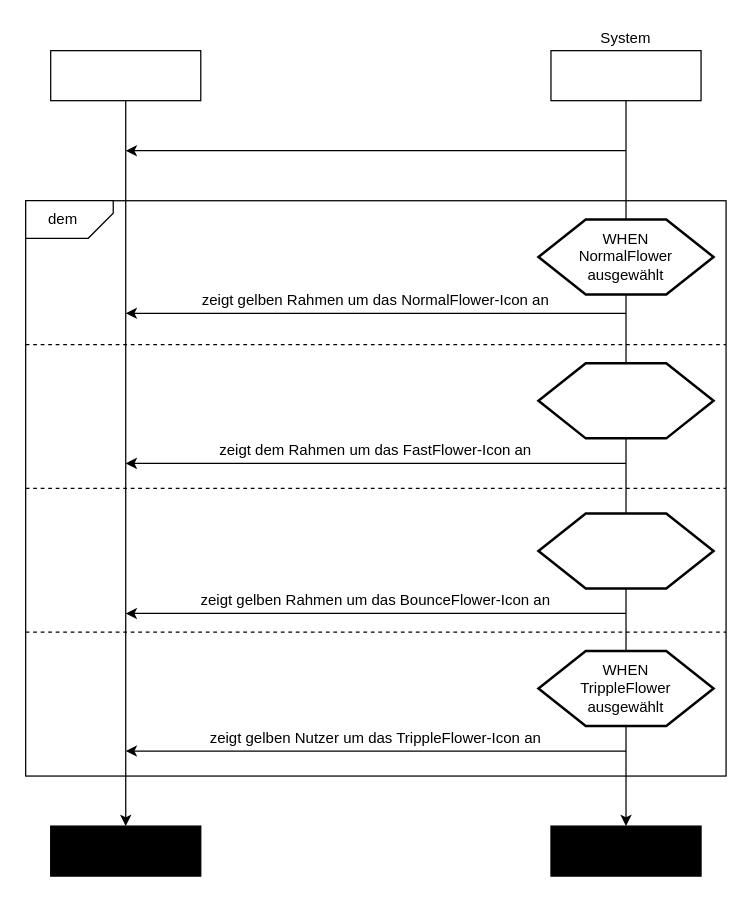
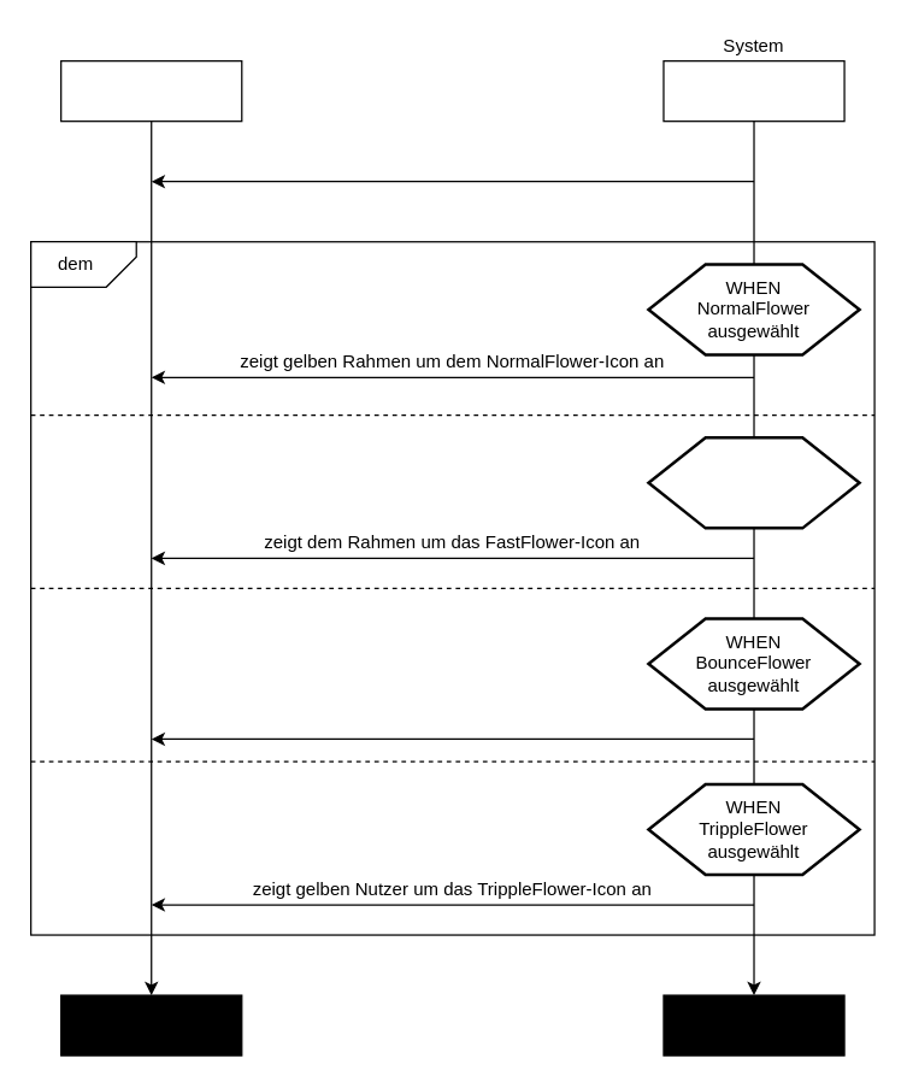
  <mxCell id="0" />
  <mxCell id="1" parent="0" />
  <mxCell id="2" value="" style="rounded=0;whiteSpace=wrap;html=1;fillColor=#FFFFFF;" vertex="1" parent="1"><mxGeometry x="20" y="160" width="560" height="460" as="geometry" /></mxCell>
  <mxCell id="3" value="" style="rounded=0;whiteSpace=wrap;html=1;" vertex="1" parent="1"><mxGeometry x="40" y="40" width="120" height="40" as="geometry" /></mxCell>
  <mxCell id="4" value="" style="rounded=0;whiteSpace=wrap;html=1;" vertex="1" parent="1"><mxGeometry x="440" y="40" width="120" height="40" as="geometry" /></mxCell>
  <mxCell id="5" value="System" style="text;html=1;strokeColor=none;fillColor=none;align=center;verticalAlign=middle;whiteSpace=wrap;rounded=0;" vertex="1" parent="1"><mxGeometry x="480" y="20" width="40" height="20" as="geometry" /></mxCell>
  <mxCell id="6" value="" style="rounded=0;whiteSpace=wrap;html=1;fillColor=#000000;" vertex="1" parent="1"><mxGeometry x="40" y="660" width="120" height="40" as="geometry" /></mxCell>
  <mxCell id="7" value="" style="rounded=0;whiteSpace=wrap;html=1;fillColor=#000000;" vertex="1" parent="1"><mxGeometry x="440" y="660" width="120" height="40" as="geometry" /></mxCell>
  <mxCell id="8" value="" style="endArrow=classic;html=1;exitX=0.5;exitY=1;exitDx=0;exitDy=0;entryX=0.5;entryY=0;entryDx=0;entryDy=0;" edge="1" parent="1" source="3" target="6"><mxGeometry width="50" height="50" relative="1" as="geometry"><mxPoint x="40" y="590" as="sourcePoint" /><mxPoint x="90" y="540" as="targetPoint" /></mxGeometry></mxCell>
- <mxCell id="9" value="zeigt gelben Rahmen um das NormalFlower-Icon an " style="text;html=1;strokeColor=none;fillColor=none;align=center;verticalAlign=middle;whiteSpace=wrap;rounded=0;" vertex="1" parent="1"><mxGeometry x="140" y="230" width="320" height="20" as="geometry" /></mxCell>
+ <mxCell id="9" value="zeigt gelben Rahmen um dem NormalFlower-Icon an " style="text;html=1;strokeColor=none;fillColor=none;align=center;verticalAlign=middle;whiteSpace=wrap;rounded=0;" vertex="1" parent="1"><mxGeometry x="140" y="230" width="320" height="20" as="geometry" /></mxCell>
  <mxCell id="10" value="" style="endArrow=classic;html=1;" edge="1" parent="1"><mxGeometry width="50" height="50" relative="1" as="geometry"><mxPoint x="500" y="120" as="sourcePoint" /><mxPoint x="100" y="120" as="targetPoint" /></mxGeometry></mxCell>
  <mxCell id="11" value="" style="endArrow=classic;html=1;" edge="1" parent="1"><mxGeometry width="50" height="50" relative="1" as="geometry"><mxPoint x="500" y="250" as="sourcePoint" /><mxPoint x="100" y="250" as="targetPoint" /></mxGeometry></mxCell>
  <mxCell id="12" value="" style="endArrow=classic;html=1;exitX=0.5;exitY=1;exitDx=0;exitDy=0;entryX=0.5;entryY=0;entryDx=0;entryDy=0;" edge="1" parent="1" source="4" target="7"><mxGeometry width="50" height="50" relative="1" as="geometry"><mxPoint x="500" y="80" as="sourcePoint" /><mxPoint x="500" y="480" as="targetPoint" /></mxGeometry></mxCell>
  <mxCell id="13" value="" style="verticalLabelPosition=bottom;verticalAlign=top;html=1;strokeWidth=2;shape=hexagon;perimeter=hexagonPerimeter2;arcSize=6;size=0.27;fillColor=#FFFFFF;" vertex="1" parent="1"><mxGeometry x="430" y="175" width="140" height="60" as="geometry" /></mxCell>
  <mxCell id="14" value="" style="shape=card;whiteSpace=wrap;html=1;fillColor=#FFFFFF;rotation=-180;size=20;" vertex="1" parent="1"><mxGeometry x="20" y="160" width="70" height="30" as="geometry" /></mxCell>
  <mxCell id="15" value="dem" style="text;html=1;strokeColor=none;fillColor=none;align=center;verticalAlign=middle;whiteSpace=wrap;rounded=0;" vertex="1" parent="1"><mxGeometry x="30" y="165" width="40" height="20" as="geometry" /></mxCell>
  <mxCell id="16" value="&lt;div&gt;WHEN&lt;/div&gt;&lt;div&gt;NormalFlower&lt;/div&gt;&lt;div&gt;ausgewählt&lt;br&gt;&lt;/div&gt;" style="text;html=1;strokeColor=none;fillColor=none;align=center;verticalAlign=middle;whiteSpace=wrap;rounded=0;" vertex="1" parent="1"><mxGeometry x="450" y="175" width="100" height="60" as="geometry" /></mxCell>
  <mxCell id="17" value="" style="endArrow=none;dashed=1;html=1;entryX=1;entryY=0.25;entryDx=0;entryDy=0;exitX=0;exitY=0.25;exitDx=0;exitDy=0;" edge="1" parent="1" source="2" target="2"><mxGeometry width="50" height="50" relative="1" as="geometry"><mxPoint x="20" y="770" as="sourcePoint" /><mxPoint x="70" y="720" as="targetPoint" /></mxGeometry></mxCell>
  <mxCell id="18" value="" style="endArrow=none;dashed=1;html=1;entryX=1;entryY=0.5;entryDx=0;entryDy=0;exitX=0;exitY=0.5;exitDx=0;exitDy=0;" edge="1" parent="1" source="2" target="2"><mxGeometry width="50" height="50" relative="1" as="geometry"><mxPoint x="20" y="770" as="sourcePoint" /><mxPoint x="70" y="720" as="targetPoint" /></mxGeometry></mxCell>
  <mxCell id="19" value="" style="endArrow=none;dashed=1;html=1;entryX=1;entryY=0.75;entryDx=0;entryDy=0;exitX=0;exitY=0.75;exitDx=0;exitDy=0;" edge="1" parent="1" source="2" target="2"><mxGeometry width="50" height="50" relative="1" as="geometry"><mxPoint x="20" y="770" as="sourcePoint" /><mxPoint x="70" y="720" as="targetPoint" /></mxGeometry></mxCell>
  <mxCell id="20" value="" style="verticalLabelPosition=bottom;verticalAlign=top;html=1;strokeWidth=2;shape=hexagon;perimeter=hexagonPerimeter2;arcSize=6;size=0.27;fillColor=#FFFFFF;" vertex="1" parent="1"><mxGeometry x="430" y="290" width="140" height="60" as="geometry" /></mxCell>
  <mxCell id="21" value="" style="verticalLabelPosition=bottom;verticalAlign=top;html=1;strokeWidth=2;shape=hexagon;perimeter=hexagonPerimeter2;arcSize=6;size=0.27;fillColor=#FFFFFF;" vertex="1" parent="1"><mxGeometry x="430" y="410" width="140" height="60" as="geometry" /></mxCell>
  <mxCell id="22" value="" style="verticalLabelPosition=bottom;verticalAlign=top;html=1;strokeWidth=2;shape=hexagon;perimeter=hexagonPerimeter2;arcSize=6;size=0.27;fillColor=#FFFFFF;" vertex="1" parent="1"><mxGeometry x="430" y="520" width="140" height="60" as="geometry" /></mxCell>
+ <mxCell id="23" value="&lt;div&gt;WHEN&lt;/div&gt;&lt;div&gt;BounceFlower&lt;/div&gt;&lt;div&gt;ausgewählt&lt;br&gt;&lt;/div&gt;" style="text;html=1;strokeColor=none;fillColor=none;align=center;verticalAlign=middle;whiteSpace=wrap;rounded=0;" vertex="1" parent="1"><mxGeometry x="450" y="410" width="100" height="60" as="geometry" /></mxCell>
  <mxCell id="24" value="&lt;div&gt;WHEN&lt;/div&gt;&lt;div&gt;TrippleFlower&lt;/div&gt;&lt;div&gt;ausgewählt&lt;br&gt;&lt;/div&gt;" style="text;html=1;strokeColor=none;fillColor=none;align=center;verticalAlign=middle;whiteSpace=wrap;rounded=0;" vertex="1" parent="1"><mxGeometry x="450" y="520" width="100" height="60" as="geometry" /></mxCell>
  <mxCell id="25" value="" style="endArrow=classic;html=1;" edge="1" parent="1"><mxGeometry width="50" height="50" relative="1" as="geometry"><mxPoint x="500" y="370" as="sourcePoint" /><mxPoint x="100" y="370" as="targetPoint" /></mxGeometry></mxCell>
  <mxCell id="26" value="" style="endArrow=classic;html=1;" edge="1" parent="1"><mxGeometry width="50" height="50" relative="1" as="geometry"><mxPoint x="500" y="490" as="sourcePoint" /><mxPoint x="100" y="490" as="targetPoint" /></mxGeometry></mxCell>
  <mxCell id="27" value="" style="endArrow=classic;html=1;" edge="1" parent="1"><mxGeometry width="50" height="50" relative="1" as="geometry"><mxPoint x="500" y="600" as="sourcePoint" /><mxPoint x="100" y="600" as="targetPoint" /></mxGeometry></mxCell>
  <mxCell id="28" value="zeigt dem Rahmen um das FastFlower-Icon an " style="text;html=1;strokeColor=none;fillColor=none;align=center;verticalAlign=middle;whiteSpace=wrap;rounded=0;" vertex="1" parent="1"><mxGeometry x="140" y="350" width="320" height="20" as="geometry" /></mxCell>
- <mxCell id="29" value="zeigt gelben Rahmen um das BounceFlower-Icon an " style="text;html=1;strokeColor=none;fillColor=none;align=center;verticalAlign=middle;whiteSpace=wrap;rounded=0;" vertex="1" parent="1"><mxGeometry x="140" y="470" width="320" height="20" as="geometry" /></mxCell>
  <mxCell id="30" value="zeigt gelben Nutzer um das TrippleFlower-Icon an " style="text;html=1;strokeColor=none;fillColor=none;align=center;verticalAlign=middle;whiteSpace=wrap;rounded=0;" vertex="1" parent="1"><mxGeometry x="140" y="580" width="320" height="20" as="geometry" /></mxCell>
